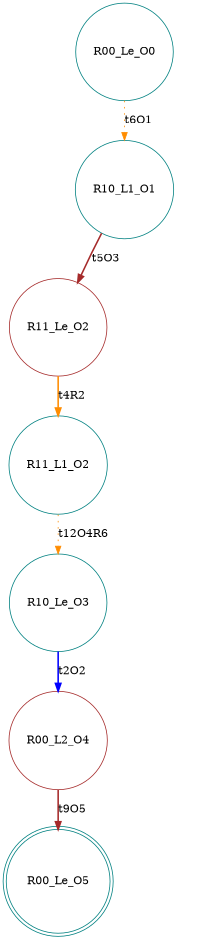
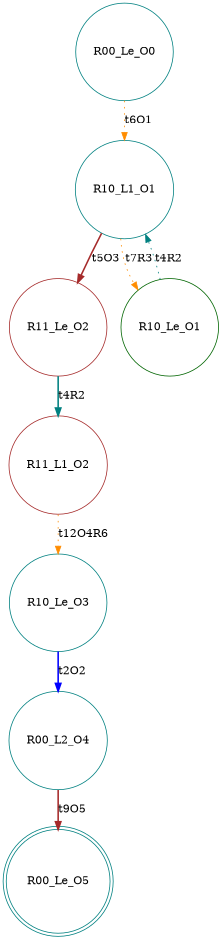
  digraph {
    node [color=teal shape=circle]
    edge [color=darkorange style=dotted]
    R00_Le_O0
    R10_L1_O1
    R11_Le_O2 [color=brown]
-   R11_L1_O2
+   R10_Le_O1 [color=darkgreen]
+   R11_L1_O2 [color=brown]
    R10_Le_O3
-   R00_L2_O4 [color=brown]
+   R00_L2_O4
    R00_Le_O5 [shape=doublecircle]
    R00_Le_O0 -> R10_L1_O1 [label=t6O1]
    R10_L1_O1 -> R11_Le_O2 [color=brown label=t5O3 style=bold]
-   R11_Le_O2 -> R11_L1_O2 [label=t4R2 style=bold]
+   R10_L1_O1 -> R10_Le_O1 [label=t7R3]
+   R11_Le_O2 -> R11_L1_O2 [color=teal label=t4R2 style=bold]
+   R10_Le_O1 -> R10_L1_O1 [color=teal label=t4R2]
    R11_L1_O2 -> R10_Le_O3 [label=t12O4R6]
    R10_Le_O3 -> R00_L2_O4 [color=blue label=t2O2 style=bold]
    R00_L2_O4 -> R00_Le_O5 [color=brown label=t9O5 style=bold]
  }
